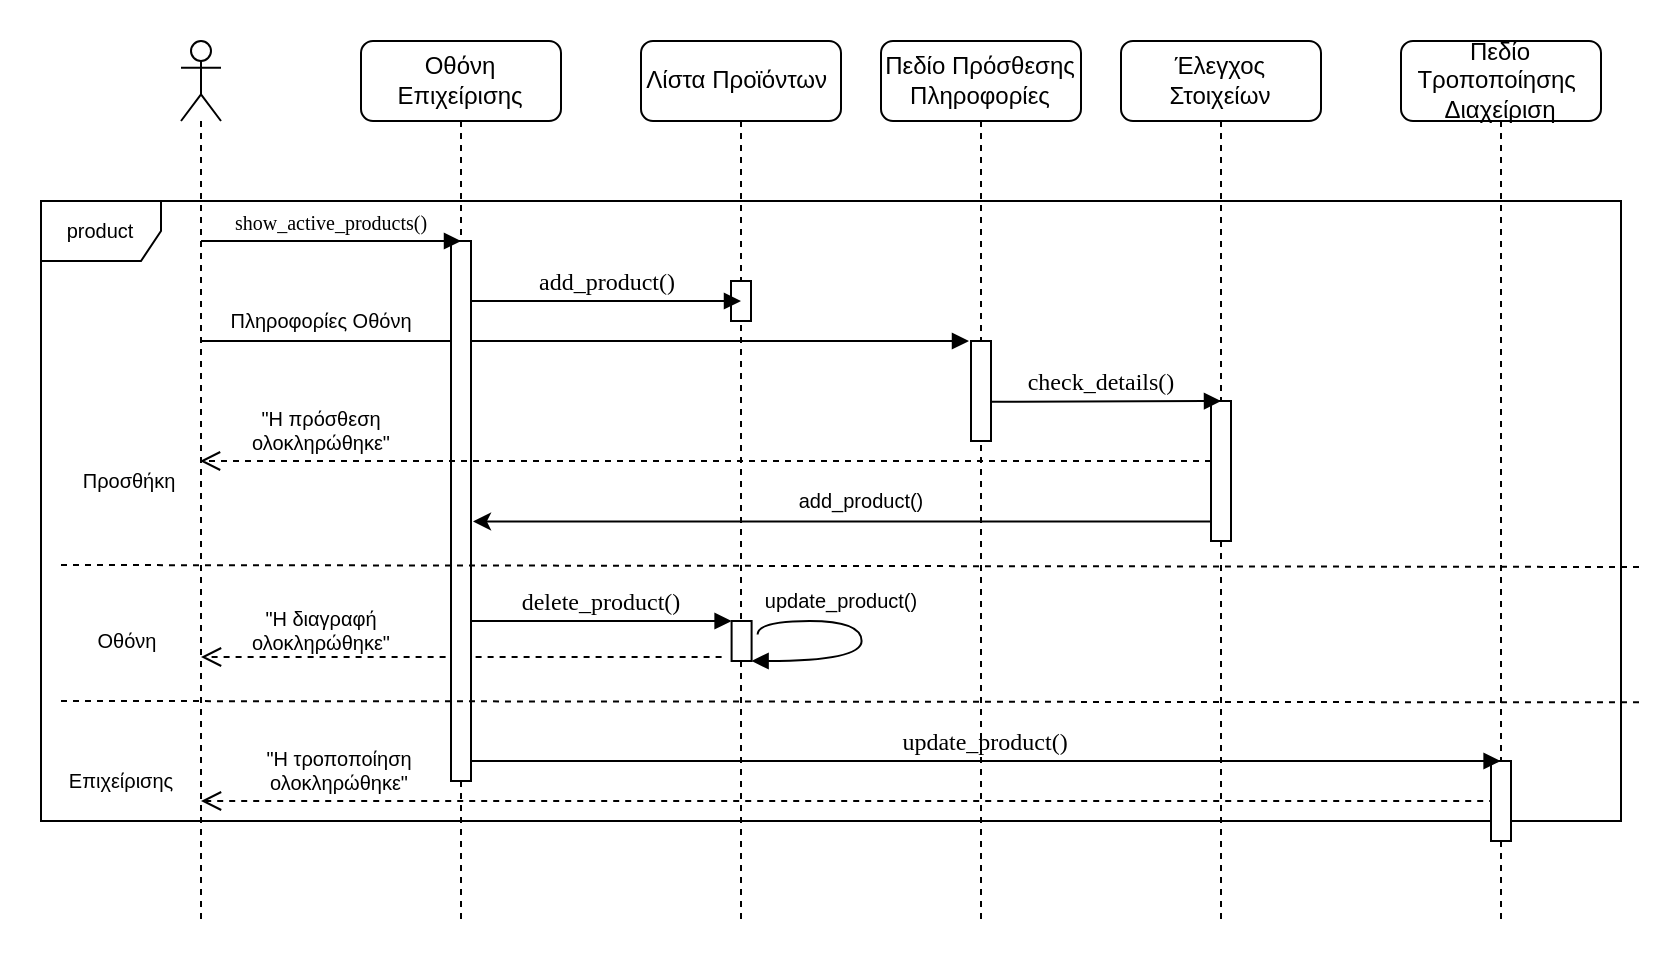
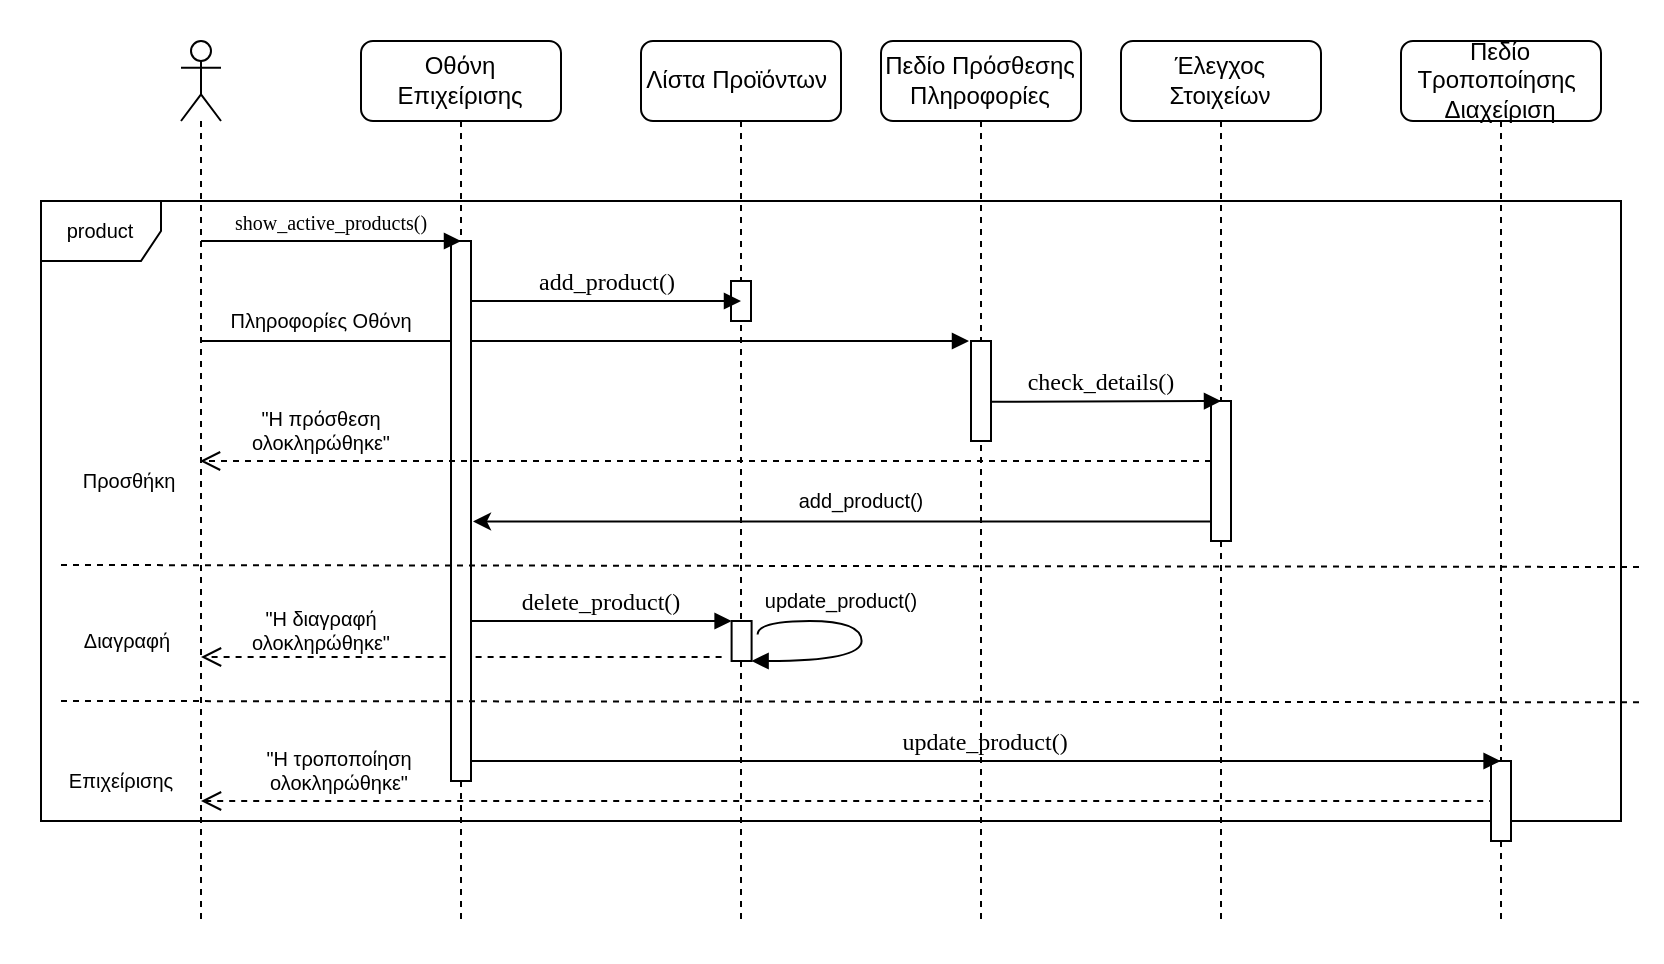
  <mxCell id="0" />
  <mxCell id="1" parent="0" />
  <mxCell id="2" value="&quot;H διαγραφή &lt;br&gt;ολοκληρώθηκε&quot;" style="html=1;verticalAlign=bottom;endArrow=open;dashed=1;endSize=8;rounded=0;fontSize=10;" parent="1" edge="1"><mxGeometry x="0.537" y="2" relative="1" as="geometry"><mxPoint x="360.3" y="328" as="sourcePoint" /><mxPoint x="100" y="328" as="targetPoint" /><mxPoint as="offset" /></mxGeometry></mxCell>
  <mxCell id="3" value="" style="endArrow=classic;html=1;rounded=0;fontSize=10;entryX=0.9;entryY=0.706;entryDx=0;entryDy=0;entryPerimeter=0;" parent="1" edge="1"><mxGeometry width="50" height="50" relative="1" as="geometry"><mxPoint x="611.5" y="260.2" as="sourcePoint" /><mxPoint x="236" y="260.2" as="targetPoint" /></mxGeometry></mxCell>
  <mxCell id="4" value="" style="html=1;verticalAlign=bottom;endArrow=block;labelBackgroundColor=none;fontFamily=Verdana;fontSize=12;edgeStyle=elbowEdgeStyle;elbow=vertical;" parent="1" source="21" edge="1"><mxGeometry relative="1" as="geometry"><mxPoint x="450" y="140" as="sourcePoint" /><mxPoint x="484" y="170" as="targetPoint" /><Array as="points"><mxPoint x="390" y="170" /><mxPoint x="440" y="160" /></Array></mxGeometry></mxCell>
  <mxCell id="5" value="&lt;span style=&quot;font-family: Helvetica;&quot;&gt;Λίστα Προϊόντων&amp;nbsp;&lt;/span&gt;" style="shape=umlLifeline;perimeter=lifelinePerimeter;whiteSpace=wrap;html=1;container=1;collapsible=0;recursiveResize=0;outlineConnect=0;rounded=1;shadow=0;comic=0;labelBackgroundColor=none;strokeWidth=1;fontFamily=Verdana;fontSize=12;align=center;" parent="1" vertex="1"><mxGeometry x="320" y="20" width="100" height="440" as="geometry" /></mxCell>
  <mxCell id="6" value="" style="html=1;points=[];perimeter=orthogonalPerimeter;rounded=0;shadow=0;comic=0;labelBackgroundColor=none;strokeWidth=1;fontFamily=Verdana;fontSize=12;align=center;" parent="5" vertex="1"><mxGeometry x="45" y="120" width="10" height="20" as="geometry" /></mxCell>
  <mxCell id="7" value="" style="html=1;points=[];perimeter=orthogonalPerimeter;rounded=0;shadow=0;comic=0;labelBackgroundColor=none;strokeWidth=1;fontFamily=Verdana;fontSize=12;align=center;" parent="5" vertex="1"><mxGeometry x="45.3" y="290" width="10" height="20" as="geometry" /></mxCell>
  <mxCell id="8" value="" style="html=1;verticalAlign=bottom;endArrow=block;labelBackgroundColor=none;fontFamily=Verdana;fontSize=12;elbow=vertical;edgeStyle=orthogonalEdgeStyle;curved=1;entryX=1;entryY=1;entryPerimeter=0;exitX=1.3;exitY=0.34;exitPerimeter=0;entryDx=0;entryDy=0;exitDx=0;exitDy=0;" parent="5" source="7" target="7" edge="1"><mxGeometry relative="1" as="geometry"><mxPoint x="55.3" y="290.02" as="sourcePoint" /><mxPoint x="59.92" y="327.94" as="targetPoint" /><Array as="points"><mxPoint x="58.3" y="290" /><mxPoint x="110.3" y="290" /><mxPoint x="110.3" y="310" /></Array></mxGeometry></mxCell>
  <mxCell id="9" value="product" style="shape=umlFrame;whiteSpace=wrap;html=1;fontSize=10;" parent="5" vertex="1"><mxGeometry x="-300" y="80" width="790" height="310" as="geometry" /></mxCell>
  <mxCell id="10" value="&quot;H τροποποίηση&lt;br&gt;ολοκληρώθηκε&quot;" style="html=1;verticalAlign=bottom;endArrow=open;dashed=1;endSize=8;rounded=0;fontSize=10;exitX=0.18;exitY=0.944;exitDx=0;exitDy=0;exitPerimeter=0;" parent="5" edge="1"><mxGeometry x="0.787" relative="1" as="geometry"><mxPoint x="427.1" y="380.0" as="sourcePoint" /><mxPoint x="-220.0" y="380.0" as="targetPoint" /><mxPoint as="offset" /></mxGeometry></mxCell>
  <mxCell id="11" value="&lt;font face=&quot;Helvetica&quot;&gt;Έλεγχος Στοιχείων&lt;/font&gt;" style="shape=umlLifeline;perimeter=lifelinePerimeter;whiteSpace=wrap;html=1;container=1;collapsible=0;recursiveResize=0;outlineConnect=0;rounded=1;shadow=0;comic=0;labelBackgroundColor=none;strokeWidth=1;fontFamily=Verdana;fontSize=12;align=center;" parent="1" vertex="1"><mxGeometry x="560" y="20" width="100" height="440" as="geometry" /></mxCell>
  <mxCell id="12" value="" style="html=1;points=[];perimeter=orthogonalPerimeter;rounded=0;shadow=0;comic=0;labelBackgroundColor=none;strokeWidth=1;fontFamily=Verdana;fontSize=12;align=center;" parent="11" vertex="1"><mxGeometry x="45" y="180" width="10" height="70" as="geometry" /></mxCell>
  <mxCell id="13" value="check_details()" style="html=1;verticalAlign=bottom;endArrow=block;labelBackgroundColor=none;fontFamily=Verdana;fontSize=12;edgeStyle=elbowEdgeStyle;elbow=vertical;" parent="11" edge="1"><mxGeometry x="0.037" relative="1" as="geometry"><mxPoint x="-75" y="180.4" as="sourcePoint" /><mxPoint x="50" y="180" as="targetPoint" /><mxPoint as="offset" /></mxGeometry></mxCell>
  <mxCell id="14" value="&lt;span style=&quot;font-family: Helvetica;&quot;&gt;Πεδίο Τροποποίησης&amp;nbsp; Διαχείριση&lt;/span&gt;" style="shape=umlLifeline;perimeter=lifelinePerimeter;whiteSpace=wrap;html=1;container=1;collapsible=0;recursiveResize=0;outlineConnect=0;rounded=1;shadow=0;comic=0;labelBackgroundColor=none;strokeWidth=1;fontFamily=Verdana;fontSize=12;align=center;" parent="1" vertex="1"><mxGeometry x="700" y="20" width="100" height="440" as="geometry" /></mxCell>
  <mxCell id="15" value="" style="html=1;points=[];perimeter=orthogonalPerimeter;rounded=0;shadow=0;comic=0;labelBackgroundColor=none;strokeWidth=1;fontFamily=Verdana;fontSize=12;align=center;" parent="14" vertex="1"><mxGeometry x="45" y="360" width="10" height="40" as="geometry" /></mxCell>
  <mxCell id="16" value="&lt;span style=&quot;font-family: Helvetica;&quot;&gt;Οθόνη Επιχείρισης&lt;/span&gt;" style="shape=umlLifeline;perimeter=lifelinePerimeter;whiteSpace=wrap;html=1;container=1;collapsible=0;recursiveResize=0;outlineConnect=0;rounded=1;shadow=0;comic=0;labelBackgroundColor=none;strokeWidth=1;fontFamily=Verdana;fontSize=12;align=center;" parent="1" vertex="1"><mxGeometry x="180" y="20" width="100" height="440" as="geometry" /></mxCell>
  <mxCell id="17" value="delete_product()" style="html=1;verticalAlign=bottom;endArrow=block;entryX=0;entryY=0;labelBackgroundColor=none;fontFamily=Verdana;fontSize=12;edgeStyle=elbowEdgeStyle;elbow=vertical;" parent="16" edge="1"><mxGeometry relative="1" as="geometry"><mxPoint x="55.3" y="290" as="sourcePoint" /><mxPoint x="185.3" y="289.6" as="targetPoint" /></mxGeometry></mxCell>
  <mxCell id="18" value="update_product()" style="html=1;verticalAlign=bottom;endArrow=block;labelBackgroundColor=none;fontFamily=Verdana;fontSize=12;edgeStyle=elbowEdgeStyle;elbow=vertical;" parent="16" edge="1"><mxGeometry relative="1" as="geometry"><mxPoint x="55.3" y="360" as="sourcePoint" /><mxPoint x="569.8" y="360" as="targetPoint" /><Array as="points"><mxPoint x="490.3" y="360" /></Array></mxGeometry></mxCell>
  <mxCell id="19" value="" style="html=1;points=[];perimeter=orthogonalPerimeter;rounded=0;shadow=0;comic=0;labelBackgroundColor=none;strokeWidth=1;fontFamily=Verdana;fontSize=12;align=center;" parent="16" vertex="1"><mxGeometry x="45" y="100" width="10" height="270" as="geometry" /></mxCell>
  <mxCell id="20" value="add_product()" style="html=1;verticalAlign=bottom;endArrow=block;labelBackgroundColor=none;fontFamily=Verdana;fontSize=12;edgeStyle=elbowEdgeStyle;elbow=vertical;" parent="1" source="19" edge="1"><mxGeometry relative="1" as="geometry"><mxPoint x="300" y="130" as="sourcePoint" /><mxPoint x="370" y="150" as="targetPoint" /><Array as="points"><mxPoint x="270" y="150" /></Array></mxGeometry></mxCell>
  <mxCell id="21" value="" style="shape=umlLifeline;participant=umlActor;perimeter=lifelinePerimeter;whiteSpace=wrap;html=1;container=1;collapsible=0;recursiveResize=0;verticalAlign=top;spacingTop=36;outlineConnect=0;" parent="1" vertex="1"><mxGeometry x="90" y="20" width="20" height="440" as="geometry" /></mxCell>
  <mxCell id="22" value="&lt;font style=&quot;font-size: 10px;&quot;&gt;show_active_products()&lt;/font&gt;" style="html=1;verticalAlign=bottom;endArrow=block;entryX=0;entryY=0;labelBackgroundColor=none;fontFamily=Verdana;fontSize=12;edgeStyle=elbowEdgeStyle;elbow=vertical;" parent="1" edge="1"><mxGeometry relative="1" as="geometry"><mxPoint x="100" y="120" as="sourcePoint" /><mxPoint x="230" y="120" as="targetPoint" /></mxGeometry></mxCell>
  <mxCell id="23" value="Πληροφορίες Οθόνη" style="text;html=1;align=center;verticalAlign=middle;resizable=0;points=[];autosize=1;strokeColor=none;fillColor=none;fontSize=10;" parent="1" vertex="1"><mxGeometry x="100" y="150" width="120" height="20" as="geometry" /></mxCell>
  <mxCell id="24" value="update_product()" style="text;html=1;align=center;verticalAlign=middle;resizable=0;points=[];autosize=1;strokeColor=none;fillColor=none;fontSize=10;" parent="1" vertex="1"><mxGeometry x="375.3" y="290" width="90" height="20" as="geometry" /></mxCell>
  <mxCell id="25" value="&lt;span style=&quot;font-family: Helvetica;&quot;&gt;Πεδίο Πρόσθεσης Πληροφορίες&lt;/span&gt;" style="shape=umlLifeline;perimeter=lifelinePerimeter;whiteSpace=wrap;html=1;container=1;collapsible=0;recursiveResize=0;outlineConnect=0;rounded=1;shadow=0;comic=0;labelBackgroundColor=none;strokeWidth=1;fontFamily=Verdana;fontSize=12;align=center;" parent="1" vertex="1"><mxGeometry x="440" y="20" width="100" height="440" as="geometry" /></mxCell>
  <mxCell id="26" value="&quot;H πρόσθεση&lt;br&gt;ολοκληρώθηκε&quot;" style="html=1;verticalAlign=bottom;endArrow=open;dashed=1;endSize=8;rounded=0;fontSize=10;" parent="25" target="21" edge="1"><mxGeometry x="0.761" relative="1" as="geometry"><mxPoint x="165.0" y="210" as="sourcePoint" /><mxPoint x="-95.3" y="210" as="targetPoint" /><mxPoint as="offset" /></mxGeometry></mxCell>
  <mxCell id="27" value="" style="html=1;points=[];perimeter=orthogonalPerimeter;rounded=0;shadow=0;comic=0;labelBackgroundColor=none;strokeWidth=1;fontFamily=Verdana;fontSize=12;align=center;" parent="25" vertex="1"><mxGeometry x="45" y="150" width="10" height="50" as="geometry" /></mxCell>
  <mxCell id="28" value="" style="endArrow=none;dashed=1;html=1;rounded=0;fontSize=10;" parent="25" edge="1"><mxGeometry width="50" height="50" relative="1" as="geometry"><mxPoint x="-410" y="262" as="sourcePoint" /><mxPoint x="380" y="263" as="targetPoint" /></mxGeometry></mxCell>
  <mxCell id="29" value="" style="endArrow=none;dashed=1;html=1;rounded=0;fontSize=10;entryX=1.004;entryY=0.412;entryDx=0;entryDy=0;entryPerimeter=0;" parent="25" edge="1"><mxGeometry width="50" height="50" relative="1" as="geometry"><mxPoint x="-410" y="330" as="sourcePoint" /><mxPoint x="381.16" y="330.68" as="targetPoint" /></mxGeometry></mxCell>
  <mxCell id="30" value="Επιχείρισης" style="text;html=1;align=center;verticalAlign=middle;resizable=0;points=[];autosize=1;strokeColor=none;fillColor=none;fontSize=10;" parent="25" vertex="1"><mxGeometry x="-420" y="360" width="80" height="20" as="geometry" /></mxCell>
  <mxCell id="31" value="add_product()" style="text;html=1;align=center;verticalAlign=middle;resizable=0;points=[];autosize=1;strokeColor=none;fillColor=none;fontSize=10;" parent="1" vertex="1"><mxGeometry x="390" y="240" width="80" height="20" as="geometry" /></mxCell>
- <mxCell id="32" value="Οθόνη" style="text;html=1;align=center;verticalAlign=middle;resizable=0;points=[];autosize=1;strokeColor=none;fillColor=none;fontSize=10;" parent="1" vertex="1"><mxGeometry x="33" y="310" width="60" height="20" as="geometry" /></mxCell>
+ <mxCell id="32" value="Διαγραφή" style="text;html=1;align=center;verticalAlign=middle;resizable=0;points=[];autosize=1;strokeColor=none;fillColor=none;fontSize=10;" parent="1" vertex="1"><mxGeometry x="33" y="310" width="60" height="20" as="geometry" /></mxCell>
  <mxCell id="33" value="Προσθήκη" style="text;html=1;align=center;verticalAlign=middle;resizable=0;points=[];autosize=1;strokeColor=none;fillColor=none;fontSize=10;" parent="1" vertex="1"><mxGeometry x="34" y="230" width="60" height="20" as="geometry" /></mxCell>
